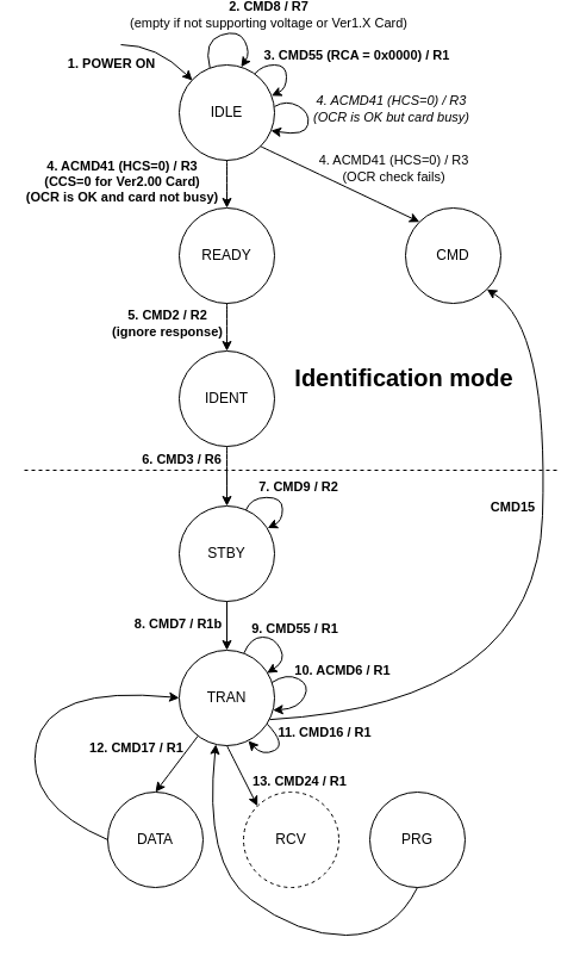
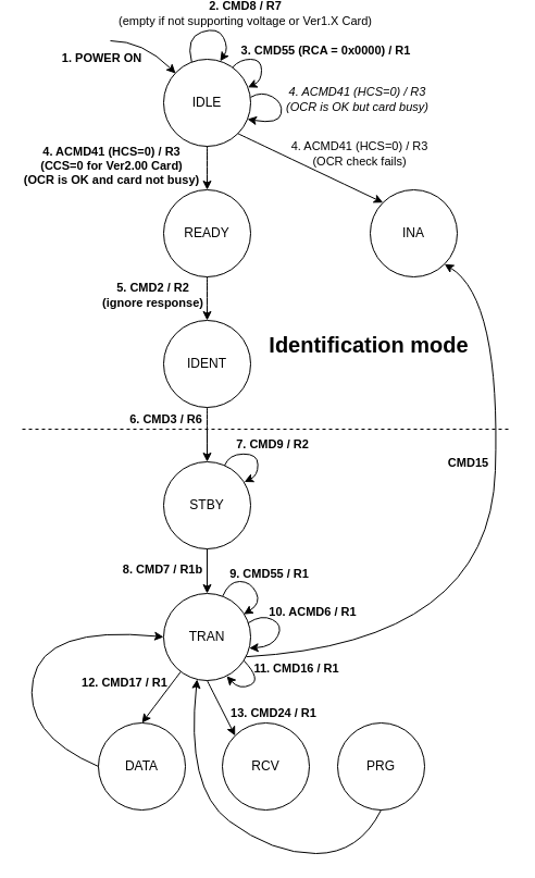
  <mxCell id="0" />
  <mxCell id="1" parent="0" />
  <mxCell id="2" value="IDLE" style="ellipse;whiteSpace=wrap;html=1;aspect=fixed;" parent="1" vertex="1"><mxGeometry x="150" y="50" width="80" height="80" as="geometry" /></mxCell>
  <mxCell id="3" value="" style="curved=1;endArrow=classic;html=1;rounded=0;" parent="1" edge="1"><mxGeometry width="50" height="50" relative="1" as="geometry"><mxPoint x="101" y="33" as="sourcePoint" /><mxPoint x="161" y="63" as="targetPoint" /><Array as="points"><mxPoint x="131" y="33" /></Array></mxGeometry></mxCell>
  <mxCell id="4" value="&lt;b&gt;1. POWER ON&lt;/b&gt;" style="edgeLabel;html=1;align=center;verticalAlign=middle;resizable=0;points=[];labelBackgroundColor=none;" parent="3" vertex="1" connectable="0"><mxGeometry x="0.084" y="-4" relative="1" as="geometry"><mxPoint x="-42" y="6" as="offset" /></mxGeometry></mxCell>
  <mxCell id="5" value="" style="curved=1;endArrow=classic;html=1;rounded=0;exitX=0.322;exitY=0.03;exitDx=0;exitDy=0;exitPerimeter=0;entryX=0.649;entryY=0.022;entryDx=0;entryDy=0;entryPerimeter=0;" parent="1" source="2" target="2" edge="1"><mxGeometry width="50" height="50" relative="1" as="geometry"><mxPoint x="194.284" y="18.716" as="sourcePoint" /><mxPoint x="200" y="50" as="targetPoint" /><Array as="points"><mxPoint x="170" y="30" /><mxPoint x="200" y="20" /><mxPoint x="210" y="40" /></Array></mxGeometry></mxCell>
  <mxCell id="6" value="&lt;b&gt;2. CMD8 / R7&lt;br&gt;&lt;/b&gt;(empty if not supporting voltage or Ver1.X Card)" style="edgeLabel;html=1;align=center;verticalAlign=middle;resizable=0;points=[];labelBackgroundColor=none;" parent="5" vertex="1" connectable="0"><mxGeometry x="-0.6" y="-1" relative="1" as="geometry"><mxPoint x="52" y="-27" as="offset" /></mxGeometry></mxCell>
- <mxCell id="7" value="CMD" style="ellipse;whiteSpace=wrap;html=1;aspect=fixed;" parent="1" vertex="1"><mxGeometry x="340" y="170" width="80" height="80" as="geometry" /></mxCell>
+ <mxCell id="7" value="INA" style="ellipse;whiteSpace=wrap;html=1;aspect=fixed;" parent="1" vertex="1"><mxGeometry x="340" y="170" width="80" height="80" as="geometry" /></mxCell>
  <mxCell id="8" value="" style="curved=1;endArrow=classic;html=1;rounded=0;entryX=0;entryY=0;entryDx=0;entryDy=0;exitX=1;exitY=1;exitDx=0;exitDy=0;" parent="1" source="2" target="7" edge="1"><mxGeometry width="50" height="50" relative="1" as="geometry"><mxPoint x="186.88" y="153.76" as="sourcePoint" /><mxPoint x="82" y="210" as="targetPoint" /><Array as="points" /></mxGeometry></mxCell>
  <mxCell id="9" value="4. ACMD41 (HCS=0) / R3&lt;br&gt;(OCR check fails)" style="edgeLabel;html=1;align=center;verticalAlign=middle;resizable=0;points=[];labelBackgroundColor=none;" parent="8" vertex="1" connectable="0"><mxGeometry x="0.664" relative="1" as="geometry"><mxPoint y="-35" as="offset" /></mxGeometry></mxCell>
  <mxCell id="10" value="" style="curved=1;endArrow=classic;html=1;rounded=0;exitX=0.792;exitY=0.092;exitDx=0;exitDy=0;exitPerimeter=0;entryX=0.969;entryY=0.323;entryDx=0;entryDy=0;entryPerimeter=0;" parent="1" source="2" target="2" edge="1"><mxGeometry width="50" height="50" relative="1" as="geometry"><mxPoint x="213.48" y="56.16" as="sourcePoint" /><mxPoint x="229" y="80" as="targetPoint" /><Array as="points"><mxPoint x="220" y="50" /><mxPoint x="240" y="50" /><mxPoint x="240" y="70" /></Array></mxGeometry></mxCell>
  <mxCell id="11" value="&lt;b style=&quot;&quot;&gt;3. CMD55 (RCA = 0x0000) / R1&lt;/b&gt;" style="edgeLabel;html=1;align=center;verticalAlign=middle;resizable=0;points=[];labelBackgroundColor=none;" parent="10" vertex="1" connectable="0"><mxGeometry x="-0.1" y="-1" relative="1" as="geometry"><mxPoint x="59" y="-10" as="offset" /></mxGeometry></mxCell>
  <mxCell id="12" value="" style="curved=1;endArrow=classic;html=1;rounded=0;exitX=1;exitY=0.436;exitDx=0;exitDy=0;exitPerimeter=0;entryX=0.963;entryY=0.688;entryDx=0;entryDy=0;entryPerimeter=0;" parent="1" source="2" target="2" edge="1"><mxGeometry width="50" height="50" relative="1" as="geometry"><mxPoint x="229.36" y="86.36" as="sourcePoint" /><mxPoint x="230" y="106" as="targetPoint" /><Array as="points"><mxPoint x="240" y="79" /><mxPoint x="260" y="90" /><mxPoint x="256" y="110" /></Array></mxGeometry></mxCell>
  <mxCell id="13" value="&lt;i style=&quot;&quot;&gt;4. ACMD41 (HCS=0) / R3&lt;br&gt;(OCR is OK but card busy)&lt;/i&gt;" style="edgeLabel;html=1;align=center;verticalAlign=middle;resizable=0;points=[];labelBackgroundColor=none;" parent="12" vertex="1" connectable="0"><mxGeometry x="-0.1" y="-1" relative="1" as="geometry"><mxPoint x="69" y="-7" as="offset" /></mxGeometry></mxCell>
  <mxCell id="14" value="READY" style="ellipse;whiteSpace=wrap;html=1;aspect=fixed;" parent="1" vertex="1"><mxGeometry x="150" y="170" width="80" height="80" as="geometry" /></mxCell>
  <mxCell id="15" value="" style="curved=1;endArrow=classic;html=1;rounded=0;exitX=0.5;exitY=1;exitDx=0;exitDy=0;entryX=0.5;entryY=0;entryDx=0;entryDy=0;" parent="1" source="2" target="14" edge="1"><mxGeometry width="50" height="50" relative="1" as="geometry"><mxPoint x="188.96" y="129.64" as="sourcePoint" /><mxPoint x="190" y="160" as="targetPoint" /><Array as="points" /></mxGeometry></mxCell>
  <mxCell id="16" value="&lt;b style=&quot;&quot;&gt;4. ACMD41 (HCS=0) / R3&lt;br&gt;(CCS=0 for Ver2.00 Card)&lt;br&gt;(OCR is OK and card not busy)&lt;/b&gt;" style="edgeLabel;html=1;align=center;verticalAlign=middle;resizable=0;points=[];labelBackgroundColor=none;" parent="15" vertex="1" connectable="0"><mxGeometry x="-0.1" y="-1" relative="1" as="geometry"><mxPoint x="-88" y="-1" as="offset" /></mxGeometry></mxCell>
  <mxCell id="17" value="IDENT" style="ellipse;whiteSpace=wrap;html=1;aspect=fixed;" parent="1" vertex="1"><mxGeometry x="150" y="290" width="80" height="80" as="geometry" /></mxCell>
  <mxCell id="18" value="" style="curved=1;endArrow=classic;html=1;rounded=0;exitX=0.5;exitY=1;exitDx=0;exitDy=0;entryX=0.5;entryY=0;entryDx=0;entryDy=0;" parent="1" edge="1"><mxGeometry width="50" height="50" relative="1" as="geometry"><mxPoint x="190" y="250" as="sourcePoint" /><mxPoint x="190" y="290" as="targetPoint" /><Array as="points" /></mxGeometry></mxCell>
  <mxCell id="19" value="&lt;b style=&quot;&quot;&gt;5. CMD2 / R2&lt;br&gt;(ignore response)&lt;br&gt;&lt;/b&gt;" style="edgeLabel;html=1;align=center;verticalAlign=middle;resizable=0;points=[];labelBackgroundColor=none;" parent="18" vertex="1" connectable="0"><mxGeometry x="-0.1" y="-1" relative="1" as="geometry"><mxPoint x="-50" y="-2" as="offset" /></mxGeometry></mxCell>
  <mxCell id="20" value="STBY" style="ellipse;whiteSpace=wrap;html=1;aspect=fixed;" parent="1" vertex="1"><mxGeometry x="150" y="420" width="80" height="80" as="geometry" /></mxCell>
  <mxCell id="21" value="" style="endArrow=none;dashed=1;html=1;rounded=0;" parent="1" edge="1"><mxGeometry width="50" height="50" relative="1" as="geometry"><mxPoint x="20" y="390" as="sourcePoint" /><mxPoint x="470" y="390" as="targetPoint" /></mxGeometry></mxCell>
  <mxCell id="22" value="&lt;font style=&quot;font-size: 20px;&quot;&gt;&lt;b&gt;Identification mode&lt;/b&gt;&lt;/font&gt;" style="text;html=1;strokeColor=none;fillColor=none;align=center;verticalAlign=middle;whiteSpace=wrap;rounded=0;labelBackgroundColor=none;" parent="1" vertex="1"><mxGeometry x="244" y="297" width="190" height="30" as="geometry" /></mxCell>
  <mxCell id="23" value="" style="curved=1;endArrow=classic;html=1;rounded=0;exitX=0.5;exitY=1;exitDx=0;exitDy=0;entryX=0.5;entryY=0;entryDx=0;entryDy=0;" parent="1" target="20" edge="1"><mxGeometry width="50" height="50" relative="1" as="geometry"><mxPoint x="190" y="370" as="sourcePoint" /><mxPoint x="190" y="410" as="targetPoint" /><Array as="points" /></mxGeometry></mxCell>
  <mxCell id="24" value="&lt;b style=&quot;&quot;&gt;6. CMD3 / R6&lt;br&gt;&lt;/b&gt;" style="edgeLabel;html=1;align=center;verticalAlign=middle;resizable=0;points=[];labelBackgroundColor=none;" parent="23" vertex="1" connectable="0"><mxGeometry x="-0.1" y="-1" relative="1" as="geometry"><mxPoint x="-38" y="-13" as="offset" /></mxGeometry></mxCell>
  <mxCell id="25" value="" style="curved=1;endArrow=classic;html=1;rounded=0;exitX=0.699;exitY=0.045;exitDx=0;exitDy=0;exitPerimeter=0;entryX=0.969;entryY=0.323;entryDx=0;entryDy=0;entryPerimeter=0;" parent="1" source="20" edge="1"><mxGeometry width="50" height="50" relative="1" as="geometry"><mxPoint x="210" y="420" as="sourcePoint" /><mxPoint x="224.16" y="438.48" as="targetPoint" /><Array as="points"><mxPoint x="210" y="413" /><mxPoint x="236.64" y="412.64" /><mxPoint x="236.64" y="432.64" /></Array></mxGeometry></mxCell>
  <mxCell id="26" value="&lt;b style=&quot;&quot;&gt;7. CMD9 / R2&lt;/b&gt;" style="edgeLabel;html=1;align=center;verticalAlign=middle;resizable=0;points=[];labelBackgroundColor=none;" parent="25" vertex="1" connectable="0"><mxGeometry x="-0.1" y="-1" relative="1" as="geometry"><mxPoint x="19" y="-10" as="offset" /></mxGeometry></mxCell>
  <mxCell id="27" value="TRAN" style="ellipse;whiteSpace=wrap;html=1;aspect=fixed;" parent="1" vertex="1"><mxGeometry x="150" y="541" width="80" height="80" as="geometry" /></mxCell>
  <mxCell id="28" value="" style="endArrow=classic;html=1;rounded=0;fontSize=20;entryX=0.5;entryY=0;entryDx=0;entryDy=0;exitX=0.5;exitY=1;exitDx=0;exitDy=0;" parent="1" source="20" target="27" edge="1"><mxGeometry width="50" height="50" relative="1" as="geometry"><mxPoint x="150" y="450" as="sourcePoint" /><mxPoint x="200" y="400" as="targetPoint" /></mxGeometry></mxCell>
  <mxCell id="29" value="&lt;span style=&quot;font-size: 11px;&quot;&gt;&lt;b&gt;8. CMD7 / R1b&lt;/b&gt;&lt;/span&gt;" style="edgeLabel;html=1;align=center;verticalAlign=middle;resizable=0;points=[];fontSize=20;labelBackgroundColor=none;" parent="28" vertex="1" connectable="0"><mxGeometry x="0.562" y="1" relative="1" as="geometry"><mxPoint x="-43" y="-18" as="offset" /></mxGeometry></mxCell>
  <mxCell id="30" value="" style="curved=1;endArrow=classic;html=1;rounded=0;exitX=0.792;exitY=0.092;exitDx=0;exitDy=0;exitPerimeter=0;entryX=0.921;entryY=0.239;entryDx=0;entryDy=0;entryPerimeter=0;" parent="1" target="27" edge="1"><mxGeometry width="50" height="50" relative="1" as="geometry"><mxPoint x="204.36" y="543.36" as="sourcePoint" /><mxPoint x="230" y="560" as="targetPoint" /><Array as="points"><mxPoint x="210" y="530" /><mxPoint x="230" y="530" /><mxPoint x="240" y="550" /></Array></mxGeometry></mxCell>
  <mxCell id="31" value="&lt;b style=&quot;&quot;&gt;9. CMD55 / R1&lt;/b&gt;" style="edgeLabel;html=1;align=center;verticalAlign=middle;resizable=0;points=[];labelBackgroundColor=none;" parent="30" vertex="1" connectable="0"><mxGeometry x="-0.1" y="-1" relative="1" as="geometry"><mxPoint x="17" y="-9" as="offset" /></mxGeometry></mxCell>
  <mxCell id="32" value="" style="curved=1;endArrow=classic;html=1;rounded=0;exitX=0.197;exitY=0.898;exitDx=0;exitDy=0;entryX=0.5;entryY=0;entryDx=0;entryDy=0;exitPerimeter=0;" parent="1" source="27" target="36" edge="1"><mxGeometry width="50" height="50" relative="1" as="geometry"><mxPoint x="193.36" y="638.36" as="sourcePoint" /><mxPoint x="207.52" y="656.84" as="targetPoint" /></mxGeometry></mxCell>
  <mxCell id="33" value="&lt;b&gt;12. CMD17 / R1&lt;/b&gt;" style="edgeLabel;html=1;align=center;verticalAlign=middle;resizable=0;points=[];fontSize=11;labelBackgroundColor=none;" parent="32" vertex="1" connectable="0"><mxGeometry x="-0.376" relative="1" as="geometry"><mxPoint x="-41" y="-5" as="offset" /></mxGeometry></mxCell>
  <mxCell id="34" value="" style="curved=1;endArrow=classic;html=1;rounded=0;exitX=0.985;exitY=0.613;exitDx=0;exitDy=0;exitPerimeter=0;entryX=0.984;entryY=0.628;entryDx=0;entryDy=0;entryPerimeter=0;" parent="1" target="27" edge="1"><mxGeometry width="50" height="50" relative="1" as="geometry"><mxPoint x="227.8" y="568.04" as="sourcePoint" /><mxPoint x="207.4" y="594.68" as="targetPoint" /><Array as="points"><mxPoint x="240" y="560" /><mxPoint x="260" y="570" /><mxPoint x="250" y="590" /></Array></mxGeometry></mxCell>
  <mxCell id="35" value="&lt;b style=&quot;&quot;&gt;10. ACMD6 / R1&lt;/b&gt;" style="edgeLabel;html=1;align=center;verticalAlign=middle;resizable=0;points=[];labelBackgroundColor=none;" parent="34" vertex="1" connectable="0"><mxGeometry x="-0.1" y="-1" relative="1" as="geometry"><mxPoint x="28" y="-13" as="offset" /></mxGeometry></mxCell>
  <mxCell id="36" value="DATA" style="ellipse;whiteSpace=wrap;html=1;aspect=fixed;" parent="1" vertex="1"><mxGeometry x="90" y="660" width="80" height="80" as="geometry" /></mxCell>
  <mxCell id="37" value="" style="curved=1;endArrow=classic;html=1;rounded=0;exitX=0.923;exitY=0.773;exitDx=0;exitDy=0;exitPerimeter=0;entryX=0.725;entryY=0.949;entryDx=0;entryDy=0;entryPerimeter=0;" parent="1" source="27" target="27" edge="1"><mxGeometry width="50" height="50" relative="1" as="geometry"><mxPoint x="230" y="630" as="sourcePoint" /><mxPoint x="230.92" y="653.2" as="targetPoint" /><Array as="points"><mxPoint x="240" y="620" /><mxPoint x="220" y="630" /></Array></mxGeometry></mxCell>
  <mxCell id="38" value="&lt;b style=&quot;&quot;&gt;11. CMD16 / R1&lt;/b&gt;" style="edgeLabel;html=1;align=center;verticalAlign=middle;resizable=0;points=[];labelBackgroundColor=none;" parent="37" vertex="1" connectable="0"><mxGeometry x="-0.1" y="-1" relative="1" as="geometry"><mxPoint x="37" y="-12" as="offset" /></mxGeometry></mxCell>
  <mxCell id="39" value="" style="curved=1;endArrow=classic;html=1;rounded=0;fontSize=11;exitX=0;exitY=0.5;exitDx=0;exitDy=0;entryX=0;entryY=0.5;entryDx=0;entryDy=0;" parent="1" source="36" target="27" edge="1"><mxGeometry width="50" height="50" relative="1" as="geometry"><mxPoint x="170" y="590" as="sourcePoint" /><mxPoint x="220" y="540" as="targetPoint" /><Array as="points"><mxPoint x="20" y="670" /><mxPoint x="40" y="570" /></Array></mxGeometry></mxCell>
- <mxCell id="40" value="RCV" style="ellipse;whiteSpace=wrap;html=1;aspect=fixed;dashed=1;" parent="1" vertex="1"><mxGeometry x="204" y="660" width="80" height="80" as="geometry" /></mxCell>
+ <mxCell id="40" value="RCV" style="ellipse;whiteSpace=wrap;html=1;aspect=fixed;" parent="1" vertex="1"><mxGeometry x="204" y="660" width="80" height="80" as="geometry" /></mxCell>
  <mxCell id="41" value="" style="curved=1;endArrow=classic;html=1;rounded=0;exitX=0.5;exitY=1;exitDx=0;exitDy=0;entryX=0;entryY=0;entryDx=0;entryDy=0;" parent="1" source="27" target="40" edge="1"><mxGeometry width="50" height="50" relative="1" as="geometry"><mxPoint x="175.76" y="622.84" as="sourcePoint" /><mxPoint x="140" y="670" as="targetPoint" /></mxGeometry></mxCell>
  <mxCell id="42" value="&lt;b&gt;13. CMD24 / R1&lt;/b&gt;" style="edgeLabel;html=1;align=center;verticalAlign=middle;resizable=0;points=[];fontSize=11;labelBackgroundColor=none;" parent="41" vertex="1" connectable="0"><mxGeometry x="-0.376" relative="1" as="geometry"><mxPoint x="52" y="13" as="offset" /></mxGeometry></mxCell>
  <mxCell id="43" value="PRG" style="ellipse;whiteSpace=wrap;html=1;aspect=fixed;" parent="1" vertex="1"><mxGeometry x="310" y="660" width="80" height="80" as="geometry" /></mxCell>
  <mxCell id="44" value="" style="curved=1;endArrow=classic;html=1;rounded=0;fontSize=11;exitX=0.5;exitY=1;exitDx=0;exitDy=0;entryX=0.385;entryY=0.987;entryDx=0;entryDy=0;entryPerimeter=0;" parent="1" source="43" target="27" edge="1"><mxGeometry width="50" height="50" relative="1" as="geometry"><mxPoint x="240" y="830" as="sourcePoint" /><mxPoint x="300" y="711" as="targetPoint" /><Array as="points"><mxPoint x="330" y="780" /><mxPoint x="250" y="780" /><mxPoint x="170" y="720" /></Array></mxGeometry></mxCell>
  <mxCell id="45" value="" style="curved=1;endArrow=classic;html=1;rounded=0;fontSize=11;exitX=0.949;exitY=0.727;exitDx=0;exitDy=0;entryX=1;entryY=1;entryDx=0;entryDy=0;exitPerimeter=0;" parent="1" source="27" target="7" edge="1"><mxGeometry width="50" height="50" relative="1" as="geometry"><mxPoint x="520" y="616" as="sourcePoint" /><mxPoint x="580" y="497" as="targetPoint" /><Array as="points"><mxPoint x="450" y="586" /><mxPoint x="460" y="270" /></Array></mxGeometry></mxCell>
  <mxCell id="46" value="&lt;b&gt;CMD15&lt;/b&gt;" style="edgeLabel;html=1;align=center;verticalAlign=middle;resizable=0;points=[];fontSize=11;" parent="45" vertex="1" connectable="0"><mxGeometry x="0.35" relative="1" as="geometry"><mxPoint x="-26" y="16" as="offset" /></mxGeometry></mxCell>
